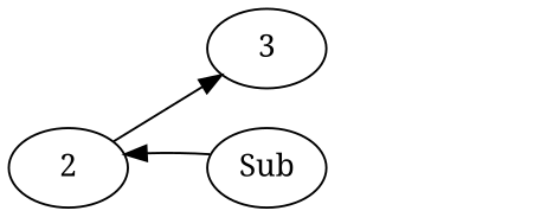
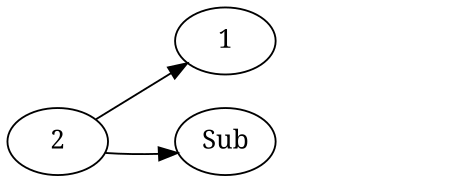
  digraph {
    fontname="Noto Serif"
    rankdir=LR
    node [fontname="Noto Serif"]
    edge [fontname="Noto Serif"]
    n1 [label=2]
-   n2 [label=3]
+   n2 [label=1]
    c [style=invis]
    n4 [label=Sub]
    n1 -> n2
    n2 -> c [style=invis]
-   n4 -> n1
+   n1 -> n4
  }
